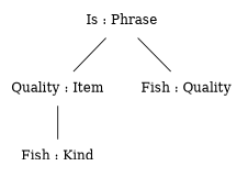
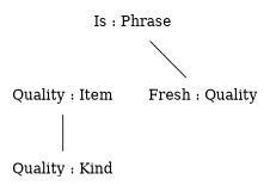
  graph {
    node [shape=plaintext style=solid]
    edge [style=solid]
    n1 [label="Is : Phrase"]
    n2 [label="Quality : Item"]
-   n3 [label="Fish : Quality"]
-   n4 [label="Fish : Kind"]
-   n1 -- n2
+   n3 [label="Fresh : Quality"]
+   n4 [label="Quality : Kind"]
    n1 -- n3
    n2 -- n4
  }
